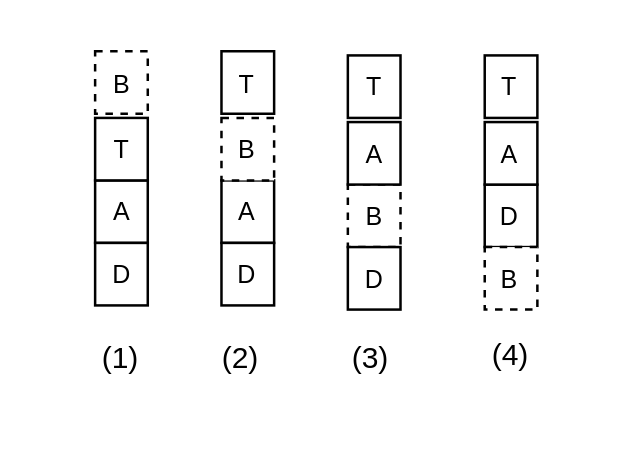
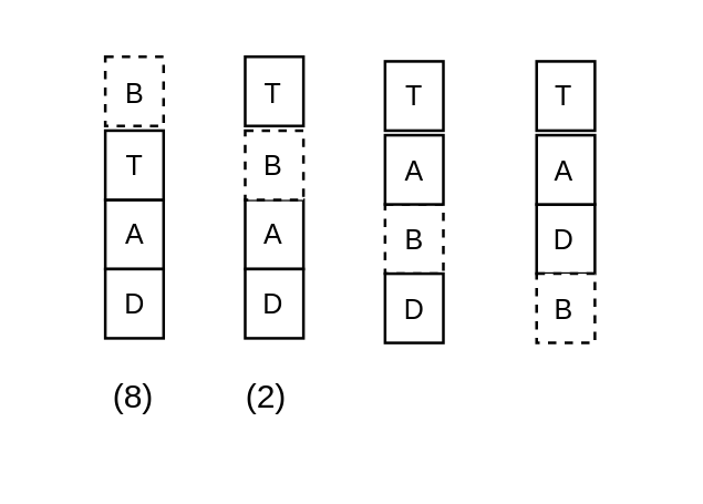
  <mxCell id="0" />
  <mxCell id="1" parent="0" />
  <mxCell id="2" value="" style="group" vertex="1" connectable="0" parent="1"><mxGeometry x="20" y="20" width="212" height="140" as="geometry" /></mxCell>
- <mxCell id="3" value="(1)" style="text;html=1;strokeColor=none;fillColor=none;align=center;verticalAlign=middle;whiteSpace=wrap;rounded=0;" vertex="1" parent="2"><mxGeometry y="106.667" width="56.159" height="33.333" as="geometry" /></mxCell>
- <mxCell id="4" value="(3)" style="text;html=1;strokeColor=none;fillColor=none;align=center;verticalAlign=middle;whiteSpace=wrap;rounded=0;" vertex="1" parent="2"><mxGeometry x="99.682" y="106.667" width="56.159" height="33.333" as="geometry" /></mxCell>
- <mxCell id="5" value="(4)" style="text;html=1;strokeColor=none;fillColor=none;align=center;verticalAlign=middle;whiteSpace=wrap;rounded=0;" vertex="1" parent="2"><mxGeometry x="155.841" y="105.833" width="56.159" height="33.333" as="geometry" /></mxCell>
+ <mxCell id="3" value="(8)" style="text;html=1;strokeColor=none;fillColor=none;align=center;verticalAlign=middle;whiteSpace=wrap;rounded=0;" vertex="1" parent="2"><mxGeometry y="106.667" width="56.159" height="33.333" as="geometry" /></mxCell>
  <mxCell id="6" value="" style="group" vertex="1" connectable="0" parent="2"><mxGeometry x="17.55" width="176.901" height="103.333" as="geometry" /></mxCell>
  <mxCell id="7" value="" style="group" vertex="1" connectable="0" parent="6"><mxGeometry width="77.219" height="101.667" as="geometry" /></mxCell>
  <mxCell id="8" value="A" style="rounded=0;whiteSpace=wrap;html=1;spacing=0;fontSize=10;verticalAlign=middle;" vertex="1" parent="7"><mxGeometry y="51.667" width="21.06" height="25" as="geometry" /></mxCell>
  <mxCell id="9" value="T" style="rounded=0;whiteSpace=wrap;html=1;spacing=0;fontSize=10;verticalAlign=middle;" vertex="1" parent="7"><mxGeometry y="26.667" width="21.06" height="25" as="geometry" /></mxCell>
  <mxCell id="10" value="D" style="rounded=0;whiteSpace=wrap;html=1;spacing=0;fontSize=10;verticalAlign=middle;" vertex="1" parent="7"><mxGeometry y="76.667" width="21.06" height="25" as="geometry" /></mxCell>
  <mxCell id="11" value="B" style="rounded=0;whiteSpace=wrap;html=1;spacing=0;fontSize=10;verticalAlign=middle;dashed=1;" vertex="1" parent="7"><mxGeometry width="21.06" height="25" as="geometry" /></mxCell>
  <mxCell id="12" value="A" style="rounded=0;whiteSpace=wrap;html=1;spacing=0;fontSize=10;verticalAlign=middle;" vertex="1" parent="6"><mxGeometry x="50.543" y="51.667" width="21.06" height="25" as="geometry" /></mxCell>
  <mxCell id="13" value="B" style="rounded=0;whiteSpace=wrap;html=1;spacing=0;fontSize=10;verticalAlign=middle;dashed=1;" vertex="1" parent="6"><mxGeometry x="50.543" y="26.667" width="21.06" height="25" as="geometry" /></mxCell>
  <mxCell id="14" value="D" style="rounded=0;whiteSpace=wrap;html=1;spacing=0;fontSize=10;verticalAlign=middle;" vertex="1" parent="6"><mxGeometry x="50.543" y="76.667" width="21.06" height="25" as="geometry" /></mxCell>
  <mxCell id="15" value="T" style="rounded=0;whiteSpace=wrap;html=1;spacing=0;fontSize=10;verticalAlign=middle;" vertex="1" parent="6"><mxGeometry x="50.543" width="21.06" height="25" as="geometry" /></mxCell>
  <mxCell id="16" value="B" style="rounded=0;whiteSpace=wrap;html=1;spacing=0;fontSize=10;verticalAlign=middle;dashed=1;" vertex="1" parent="6"><mxGeometry x="101.086" y="53.333" width="21.06" height="25" as="geometry" /></mxCell>
  <mxCell id="17" value="A" style="rounded=0;whiteSpace=wrap;html=1;spacing=0;fontSize=10;verticalAlign=middle;" vertex="1" parent="6"><mxGeometry x="101.086" y="28.333" width="21.06" height="25" as="geometry" /></mxCell>
  <mxCell id="18" value="D" style="rounded=0;whiteSpace=wrap;html=1;spacing=0;fontSize=10;verticalAlign=middle;" vertex="1" parent="6"><mxGeometry x="101.086" y="78.333" width="21.06" height="25" as="geometry" /></mxCell>
  <mxCell id="19" value="T" style="rounded=0;whiteSpace=wrap;html=1;spacing=0;fontSize=10;verticalAlign=middle;" vertex="1" parent="6"><mxGeometry x="101.086" y="1.667" width="21.06" height="25" as="geometry" /></mxCell>
  <mxCell id="20" value="D" style="rounded=0;whiteSpace=wrap;html=1;spacing=0;fontSize=10;verticalAlign=middle;" vertex="1" parent="6"><mxGeometry x="155.841" y="53.333" width="21.06" height="25" as="geometry" /></mxCell>
  <mxCell id="21" value="A" style="rounded=0;whiteSpace=wrap;html=1;spacing=0;fontSize=10;verticalAlign=middle;" vertex="1" parent="6"><mxGeometry x="155.841" y="28.333" width="21.06" height="25" as="geometry" /></mxCell>
  <mxCell id="22" value="B" style="rounded=0;whiteSpace=wrap;html=1;spacing=0;fontSize=10;verticalAlign=middle;dashed=1;" vertex="1" parent="6"><mxGeometry x="155.841" y="78.333" width="21.06" height="25" as="geometry" /></mxCell>
  <mxCell id="23" value="T" style="rounded=0;whiteSpace=wrap;html=1;spacing=0;fontSize=10;verticalAlign=middle;" vertex="1" parent="6"><mxGeometry x="155.841" y="1.667" width="21.06" height="25" as="geometry" /></mxCell>
  <mxCell id="24" value="(2)" style="text;html=1;strokeColor=none;fillColor=none;align=center;verticalAlign=middle;whiteSpace=wrap;rounded=0;" vertex="1" parent="2"><mxGeometry x="56" y="112.5" width="40" height="20" as="geometry" /></mxCell>
